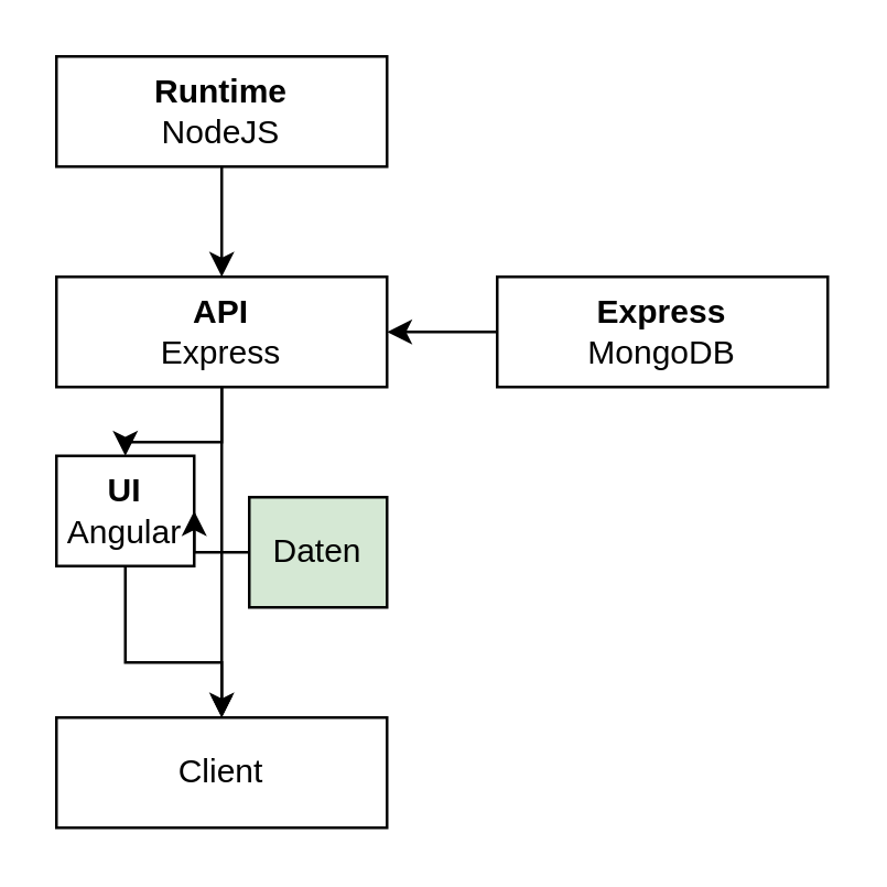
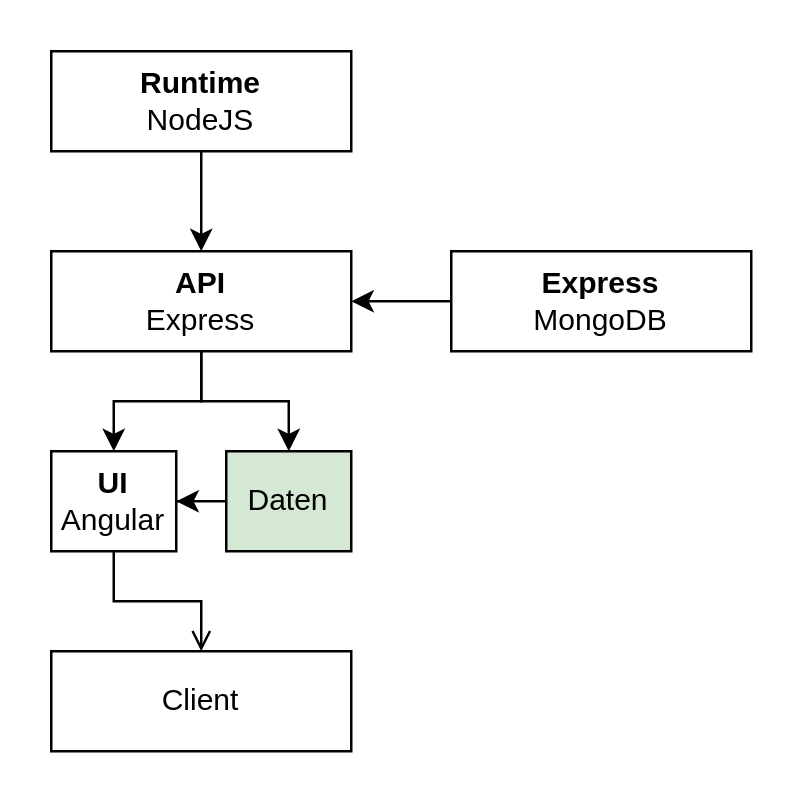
  <mxCell id="0" />
  <mxCell id="1" parent="0" />
  <mxCell id="2" style="edgeStyle=orthogonalEdgeStyle;rounded=0;orthogonalLoop=1;jettySize=auto;html=1;" parent="1" source="3" target="7" edge="1"><mxGeometry relative="1" as="geometry" /></mxCell>
  <mxCell id="3" value="&lt;b&gt;Runtime&lt;/b&gt;&lt;br&gt;NodeJS" style="rounded=0;whiteSpace=wrap;html=1;" parent="1" vertex="1"><mxGeometry x="20" y="20" width="120" height="40" as="geometry" /></mxCell>
  <mxCell id="4" value="Client" style="rounded=0;whiteSpace=wrap;html=1;" parent="1" vertex="1"><mxGeometry x="20" y="260" width="120" height="40" as="geometry" /></mxCell>
  <mxCell id="5" style="edgeStyle=orthogonalEdgeStyle;rounded=0;orthogonalLoop=1;jettySize=auto;html=1;" parent="1" source="7" target="9" edge="1"><mxGeometry relative="1" as="geometry" /></mxCell>
- <mxCell id="6" style="edgeStyle=orthogonalEdgeStyle;rounded=0;orthogonalLoop=1;jettySize=auto;html=1;" parent="1" source="7" target="4" edge="1"><mxGeometry relative="1" as="geometry" /></mxCell>
+ <mxCell id="6" style="edgeStyle=orthogonalEdgeStyle;rounded=0;orthogonalLoop=1;jettySize=auto;html=1;" parent="1" source="7" target="11" edge="1"><mxGeometry relative="1" as="geometry" /></mxCell>
  <mxCell id="7" value="&lt;b&gt;API&lt;/b&gt;&lt;br&gt;Express" style="rounded=0;whiteSpace=wrap;html=1;" parent="1" vertex="1"><mxGeometry x="20" y="100" width="120" height="40" as="geometry" /></mxCell>
  <mxCell id="8" style="edgeStyle=orthogonalEdgeStyle;rounded=0;orthogonalLoop=1;jettySize=auto;html=1;endArrow=open;" parent="1" source="9" target="4" edge="1"><mxGeometry relative="1" as="geometry"><Array as="points"><mxPoint x="45" y="240" /><mxPoint x="80" y="240" /></Array></mxGeometry></mxCell>
- <mxCell id="9" value="&lt;b&gt;UI&lt;/b&gt;&lt;br&gt;Angular" style="rounded=0;whiteSpace=wrap;html=1;" parent="1" vertex="1"><mxGeometry x="20" y="165" width="50" height="40" as="geometry" /></mxCell>
+ <mxCell id="9" value="&lt;b&gt;UI&lt;/b&gt;&lt;br&gt;Angular" style="rounded=0;whiteSpace=wrap;html=1;" parent="1" vertex="1"><mxGeometry x="20" y="180" width="50" height="40" as="geometry" /></mxCell>
  <mxCell id="10" style="edgeStyle=orthogonalEdgeStyle;rounded=0;orthogonalLoop=1;jettySize=auto;html=1;" parent="1" source="11" target="9" edge="1"><mxGeometry relative="1" as="geometry" /></mxCell>
  <mxCell id="11" value="Daten" style="rounded=0;whiteSpace=wrap;html=1;fillColor=#d5e8d4;" parent="1" vertex="1"><mxGeometry x="90" y="180" width="50" height="40" as="geometry" /></mxCell>
  <mxCell id="12" style="edgeStyle=orthogonalEdgeStyle;rounded=0;orthogonalLoop=1;jettySize=auto;html=1;" parent="1" source="13" target="7" edge="1"><mxGeometry relative="1" as="geometry" /></mxCell>
  <mxCell id="13" value="&lt;b&gt;Express&lt;/b&gt;&lt;br&gt;MongoDB" style="rounded=0;whiteSpace=wrap;html=1;" parent="1" vertex="1"><mxGeometry x="180" y="100" width="120" height="40" as="geometry" /></mxCell>
